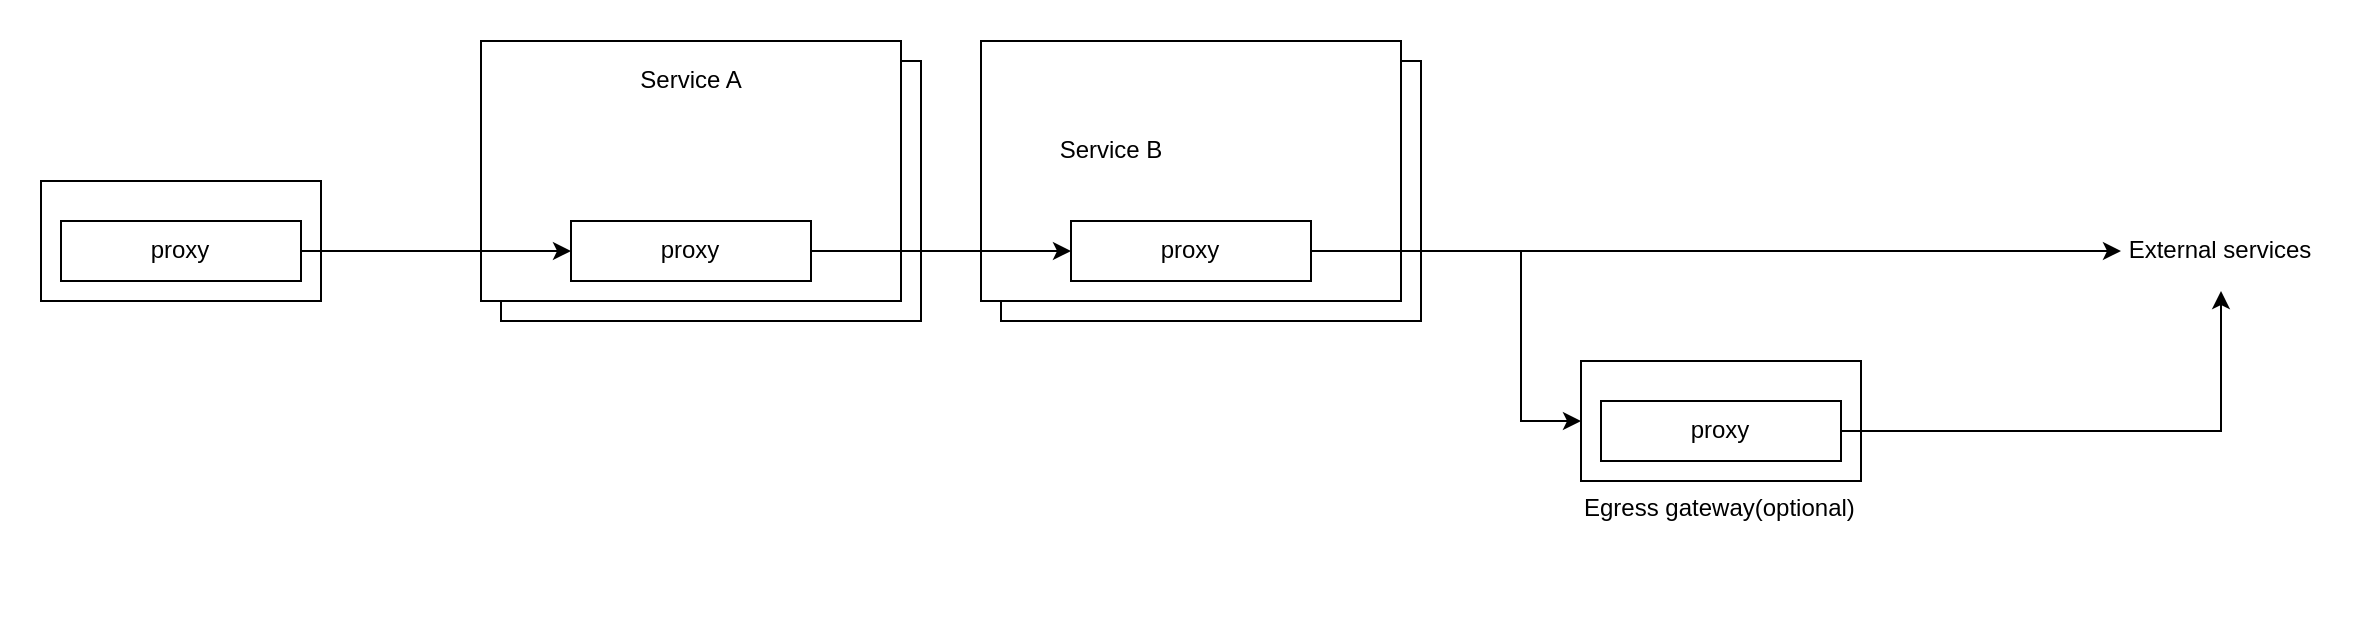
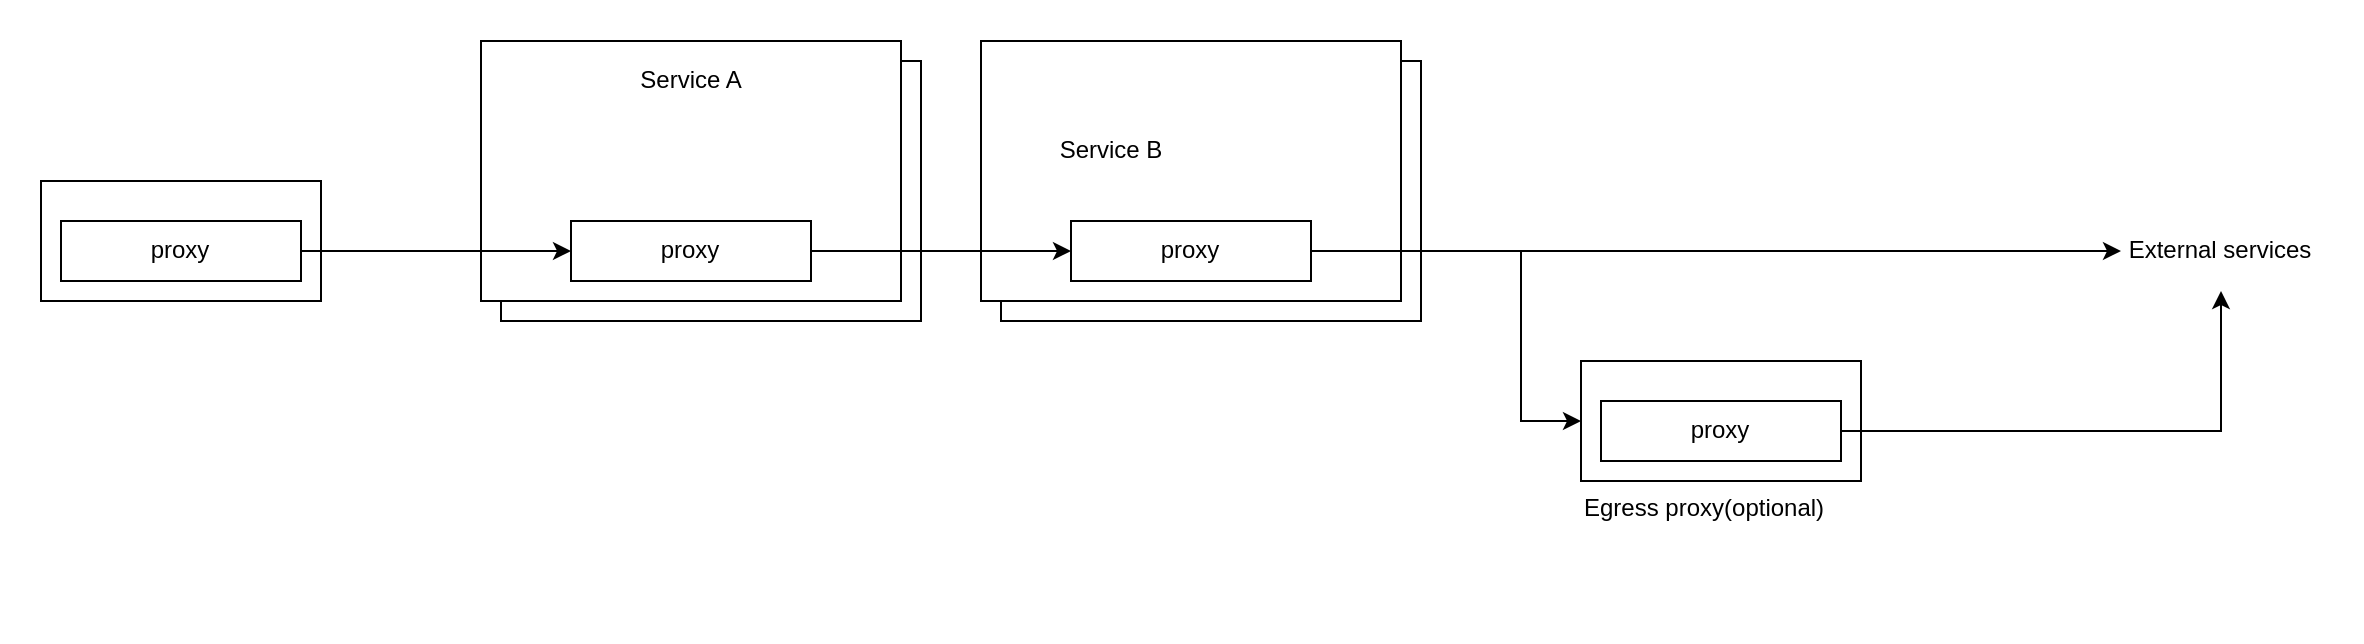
  <mxCell id="0" />
  <mxCell id="1" parent="0" />
  <mxCell id="2" value="" style="rounded=0;whiteSpace=wrap;html=1;align=left;" vertex="1" parent="1"><mxGeometry x="20" y="90" width="140" height="60" as="geometry" /></mxCell>
  <mxCell id="3" value="proxy" style="rounded=0;whiteSpace=wrap;html=1;" vertex="1" parent="1"><mxGeometry x="250" y="30" width="210" height="130" as="geometry" /></mxCell>
  <mxCell id="4" value="proxy" style="rounded=0;whiteSpace=wrap;html=1;" vertex="1" parent="1"><mxGeometry x="30" y="110" width="120" height="30" as="geometry" /></mxCell>
  <mxCell id="5" value="" style="rounded=0;whiteSpace=wrap;html=1;" vertex="1" parent="1"><mxGeometry x="240" y="20" width="210" height="130" as="geometry" /></mxCell>
  <mxCell id="6" value="proxy" style="rounded=0;whiteSpace=wrap;html=1;" vertex="1" parent="1"><mxGeometry x="285" y="110" width="120" height="30" as="geometry" /></mxCell>
  <mxCell id="7" style="edgeStyle=orthogonalEdgeStyle;rounded=0;orthogonalLoop=1;jettySize=auto;html=1;" edge="1" parent="1" source="4" target="6"><mxGeometry relative="1" as="geometry" /></mxCell>
  <mxCell id="8" value="proxy" style="rounded=0;whiteSpace=wrap;html=1;" vertex="1" parent="1"><mxGeometry x="500" y="30" width="210" height="130" as="geometry" /></mxCell>
  <mxCell id="9" value="" style="rounded=0;whiteSpace=wrap;html=1;" vertex="1" parent="1"><mxGeometry x="490" y="20" width="210" height="130" as="geometry" /></mxCell>
  <mxCell id="10" style="edgeStyle=orthogonalEdgeStyle;rounded=0;orthogonalLoop=1;jettySize=auto;html=1;entryX=0;entryY=0.5;entryDx=0;entryDy=0;" edge="1" parent="1" source="12" target="16"><mxGeometry relative="1" as="geometry"><Array as="points"><mxPoint x="760" y="125" /><mxPoint x="760" y="210" /></Array></mxGeometry></mxCell>
  <mxCell id="11" style="edgeStyle=orthogonalEdgeStyle;rounded=0;orthogonalLoop=1;jettySize=auto;html=1;entryX=0;entryY=0.5;entryDx=0;entryDy=0;" edge="1" parent="1" source="12" target="20"><mxGeometry relative="1" as="geometry" /></mxCell>
  <mxCell id="12" value="proxy" style="rounded=0;whiteSpace=wrap;html=1;" vertex="1" parent="1"><mxGeometry x="535" y="110" width="120" height="30" as="geometry" /></mxCell>
  <mxCell id="13" style="edgeStyle=orthogonalEdgeStyle;rounded=0;orthogonalLoop=1;jettySize=auto;html=1;entryX=0;entryY=0.5;entryDx=0;entryDy=0;" edge="1" parent="1" source="6" target="12"><mxGeometry relative="1" as="geometry" /></mxCell>
  <mxCell id="14" value="Service A" style="text;html=1;strokeColor=none;fillColor=none;align=center;verticalAlign=middle;whiteSpace=wrap;rounded=0;" vertex="1" parent="1"><mxGeometry x="317.5" y="30" width="55" height="20" as="geometry" /></mxCell>
  <mxCell id="15" value="Service B" style="text;html=1;strokeColor=none;fillColor=none;align=center;verticalAlign=middle;whiteSpace=wrap;rounded=0;" vertex="1" parent="1"><mxGeometry x="527.5" y="65" width="55" height="20" as="geometry" /></mxCell>
  <mxCell id="16" value="" style="rounded=0;whiteSpace=wrap;html=1;align=left;" vertex="1" parent="1"><mxGeometry x="790" y="180" width="140" height="60" as="geometry" /></mxCell>
  <mxCell id="17" style="edgeStyle=orthogonalEdgeStyle;rounded=0;orthogonalLoop=1;jettySize=auto;html=1;" edge="1" parent="1" source="18" target="20"><mxGeometry relative="1" as="geometry" /></mxCell>
  <mxCell id="18" value="proxy" style="rounded=0;whiteSpace=wrap;html=1;" vertex="1" parent="1"><mxGeometry x="800" y="200" width="120" height="30" as="geometry" /></mxCell>
- <mxCell id="19" value="Egress gateway(optional)" style="text;html=1;strokeColor=none;fillColor=none;align=left;verticalAlign=top;whiteSpace=wrap;rounded=0;" vertex="1" parent="1"><mxGeometry x="790" y="240" width="140" height="60" as="geometry" /></mxCell>
+ <mxCell id="19" value="Egress proxy(optional)" style="text;html=1;strokeColor=none;fillColor=none;align=left;verticalAlign=top;whiteSpace=wrap;rounded=0;" vertex="1" parent="1"><mxGeometry x="790" y="240" width="140" height="60" as="geometry" /></mxCell>
  <mxCell id="20" value="External services" style="text;html=1;strokeColor=none;fillColor=none;align=center;verticalAlign=middle;whiteSpace=wrap;rounded=0;" vertex="1" parent="1"><mxGeometry x="1060" y="105" width="100" height="40" as="geometry" /></mxCell>
